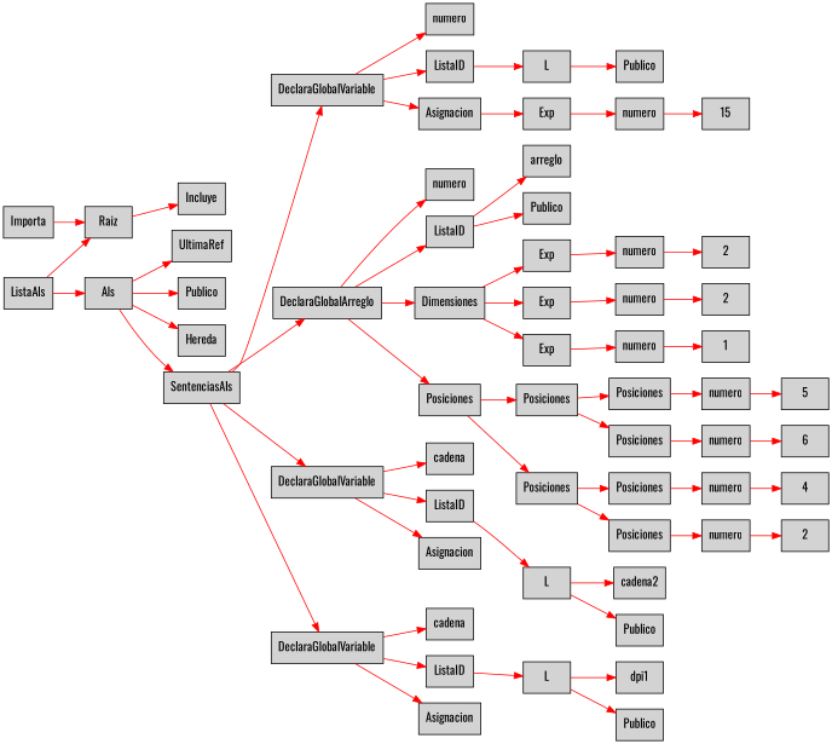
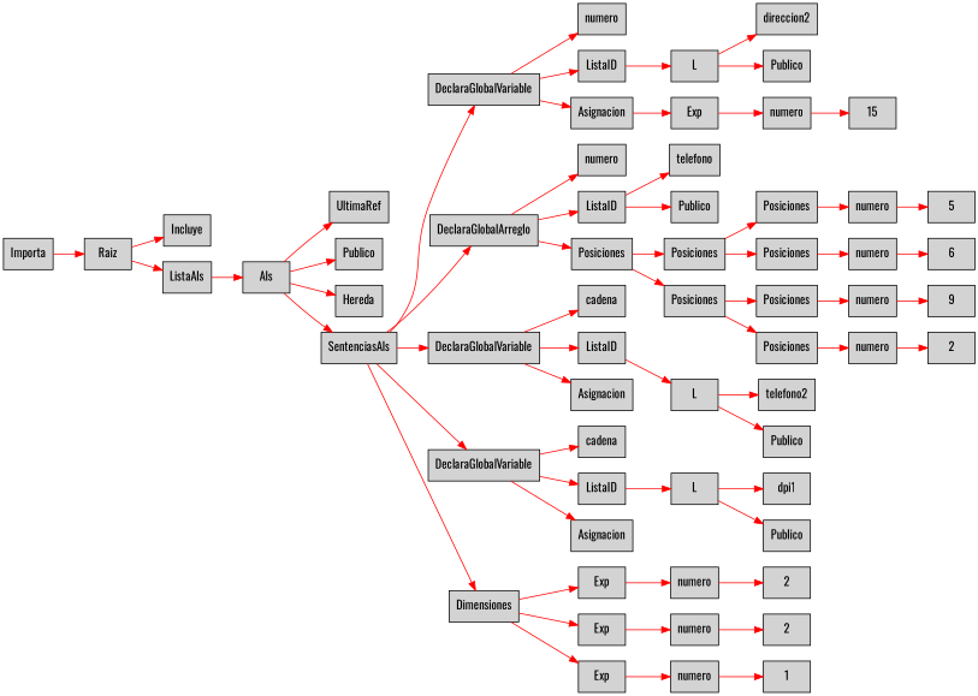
  digraph {
    fontname=Oswald
    rankdir=LR
    node [fontname=Oswald shape=box style=filled]
    edge [color=red fontname=Oswald]
    n1 [label=Raiz]
    n2 [label=Incluye]
    n3 [label=ListaAls]
    n4 [label=Importa]
    n5 [label=Als]
    n6 [label=UltimaRef]
    n7 [label=Publico]
    n8 [label=Hereda]
    n9 [label=SentenciasAls]
    n10 [label=DeclaraGlobalVariable]
    n11 [label=DeclaraGlobalArreglo]
    n12 [label=DeclaraGlobalVariable]
    n13 [label=DeclaraGlobalVariable]
    n14 [label=numero]
    n15 [label=ListaID]
    n16 [label=Asignacion]
    n17 [label=numero]
    n18 [label=ListaID]
    n19 [label=Dimensiones]
    n20 [label=Posiciones]
    n21 [label=cadena]
    n22 [label=ListaID]
    n23 [label=Asignacion]
    n24 [label=cadena]
    n25 [label=ListaID]
    n26 [label=Asignacion]
    n27 [label=L]
    n28 [label=Exp]
+   n29 [label=direccion2]
    n30 [label=Publico]
    n31 [label=numero]
    n32 [label=15]
-   n33 [label=arreglo]
+   n33 [label=telefono]
    n34 [label=Publico]
    n35 [label=Exp]
    n36 [label=Exp]
    n37 [label=Exp]
    n38 [label=Posiciones]
    n39 [label=Posiciones]
    n40 [label=numero]
    n41 [label=numero]
    n42 [label=numero]
    n43 [label=2]
    n44 [label=2]
    n45 [label=1]
    n46 [label=Posiciones]
    n47 [label=Posiciones]
    n48 [label=Posiciones]
    n49 [label=Posiciones]
    n50 [label=numero]
    n51 [label=numero]
    n52 [label=5]
    n53 [label=6]
    n54 [label=numero]
    n55 [label=numero]
-   n56 [label=4]
+   n56 [label=9]
    n57 [label=2]
    n58 [label=L]
-   n59 [label=cadena2]
+   n59 [label=telefono2]
    n60 [label=Publico]
    n61 [label=L]
    n62 [label=dpi1]
    n63 [label=Publico]
    n1 -> n2
-   n3 -> n1
+   n1 -> n3
    n3 -> n5
    n4 -> n1
    n5 -> n6
    n5 -> n7
    n5 -> n8
    n5 -> n9
    n9 -> n10
    n9 -> n11
    n9 -> n12
    n9 -> n13
    n10 -> n14
    n10 -> n15
    n10 -> n16
    n11 -> n17
    n11 -> n18
-   n11 -> n19
+   n9 -> n19
    n11 -> n20
    n12 -> n21
    n12 -> n22
    n12 -> n23
    n13 -> n24
    n13 -> n25
    n13 -> n26
    n15 -> n27
    n16 -> n28
    n18 -> n33
    n18 -> n34
    n19 -> n35
    n19 -> n36
    n19 -> n37
    n20 -> n38
    n20 -> n39
    n22 -> n58
    n25 -> n61
+   n27 -> n29
    n27 -> n30
    n28 -> n31
    n31 -> n32
    n35 -> n40
    n36 -> n41
    n37 -> n42
    n38 -> n46
    n38 -> n47
    n39 -> n48
    n39 -> n49
    n40 -> n43
    n41 -> n44
    n42 -> n45
    n46 -> n50
    n47 -> n51
    n48 -> n54
    n49 -> n55
    n50 -> n52
    n51 -> n53
    n54 -> n56
    n55 -> n57
    n58 -> n59
    n58 -> n60
    n61 -> n62
    n61 -> n63
  }
